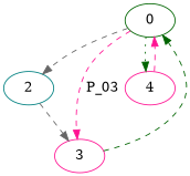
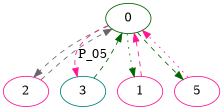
  strict digraph {
    nodesep=0.2
    node [color=teal]
    edge [color=deeppink style=dashed weight=1]
    0 [color=darkgreen]
-   2
-   3 [color=deeppink fixedsize=True]
-   4 [color=deeppink]
+   2 [color=deeppink]
+   3 [fixedsize=True]
+   4 [color=deeppink label=1]
+   5 [color=deeppink]
    0 -> 2 [color=gray40]
-   0 -> 3 [label=P_03]
+   0 -> 3 [label=P_05]
    0 -> 4 [color=darkgreen style=dotted]
-   2 -> 3 [color=gray40]
+   0 -> 5 [color=darkgreen]
+   2 -> 0 [color=gray40]
    3 -> 0 [color=darkgreen]
    4 -> 0
+   5 -> 0 [style=dotted]
  }
